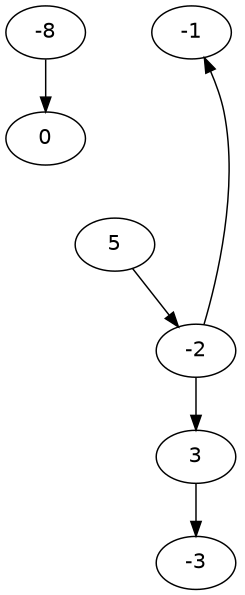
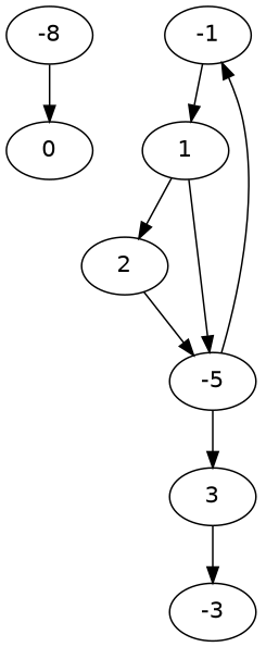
  digraph {
    fontname="DejaVu Sans"
    node [fontname="DejaVu Sans"]
    edge [fontname="DejaVu Sans"]
    n1 [label=-8]
    0
    -1
-   2 [label=5]
-   -2
+   1
+   2
+   -2 [label=-5]
    3
    -3
    n1 -> 0
+   -1 -> 1
+   1 -> 2
+   1 -> -2
    2 -> -2
    -2 -> -1
    -2 -> 3
    3 -> -3
  }
